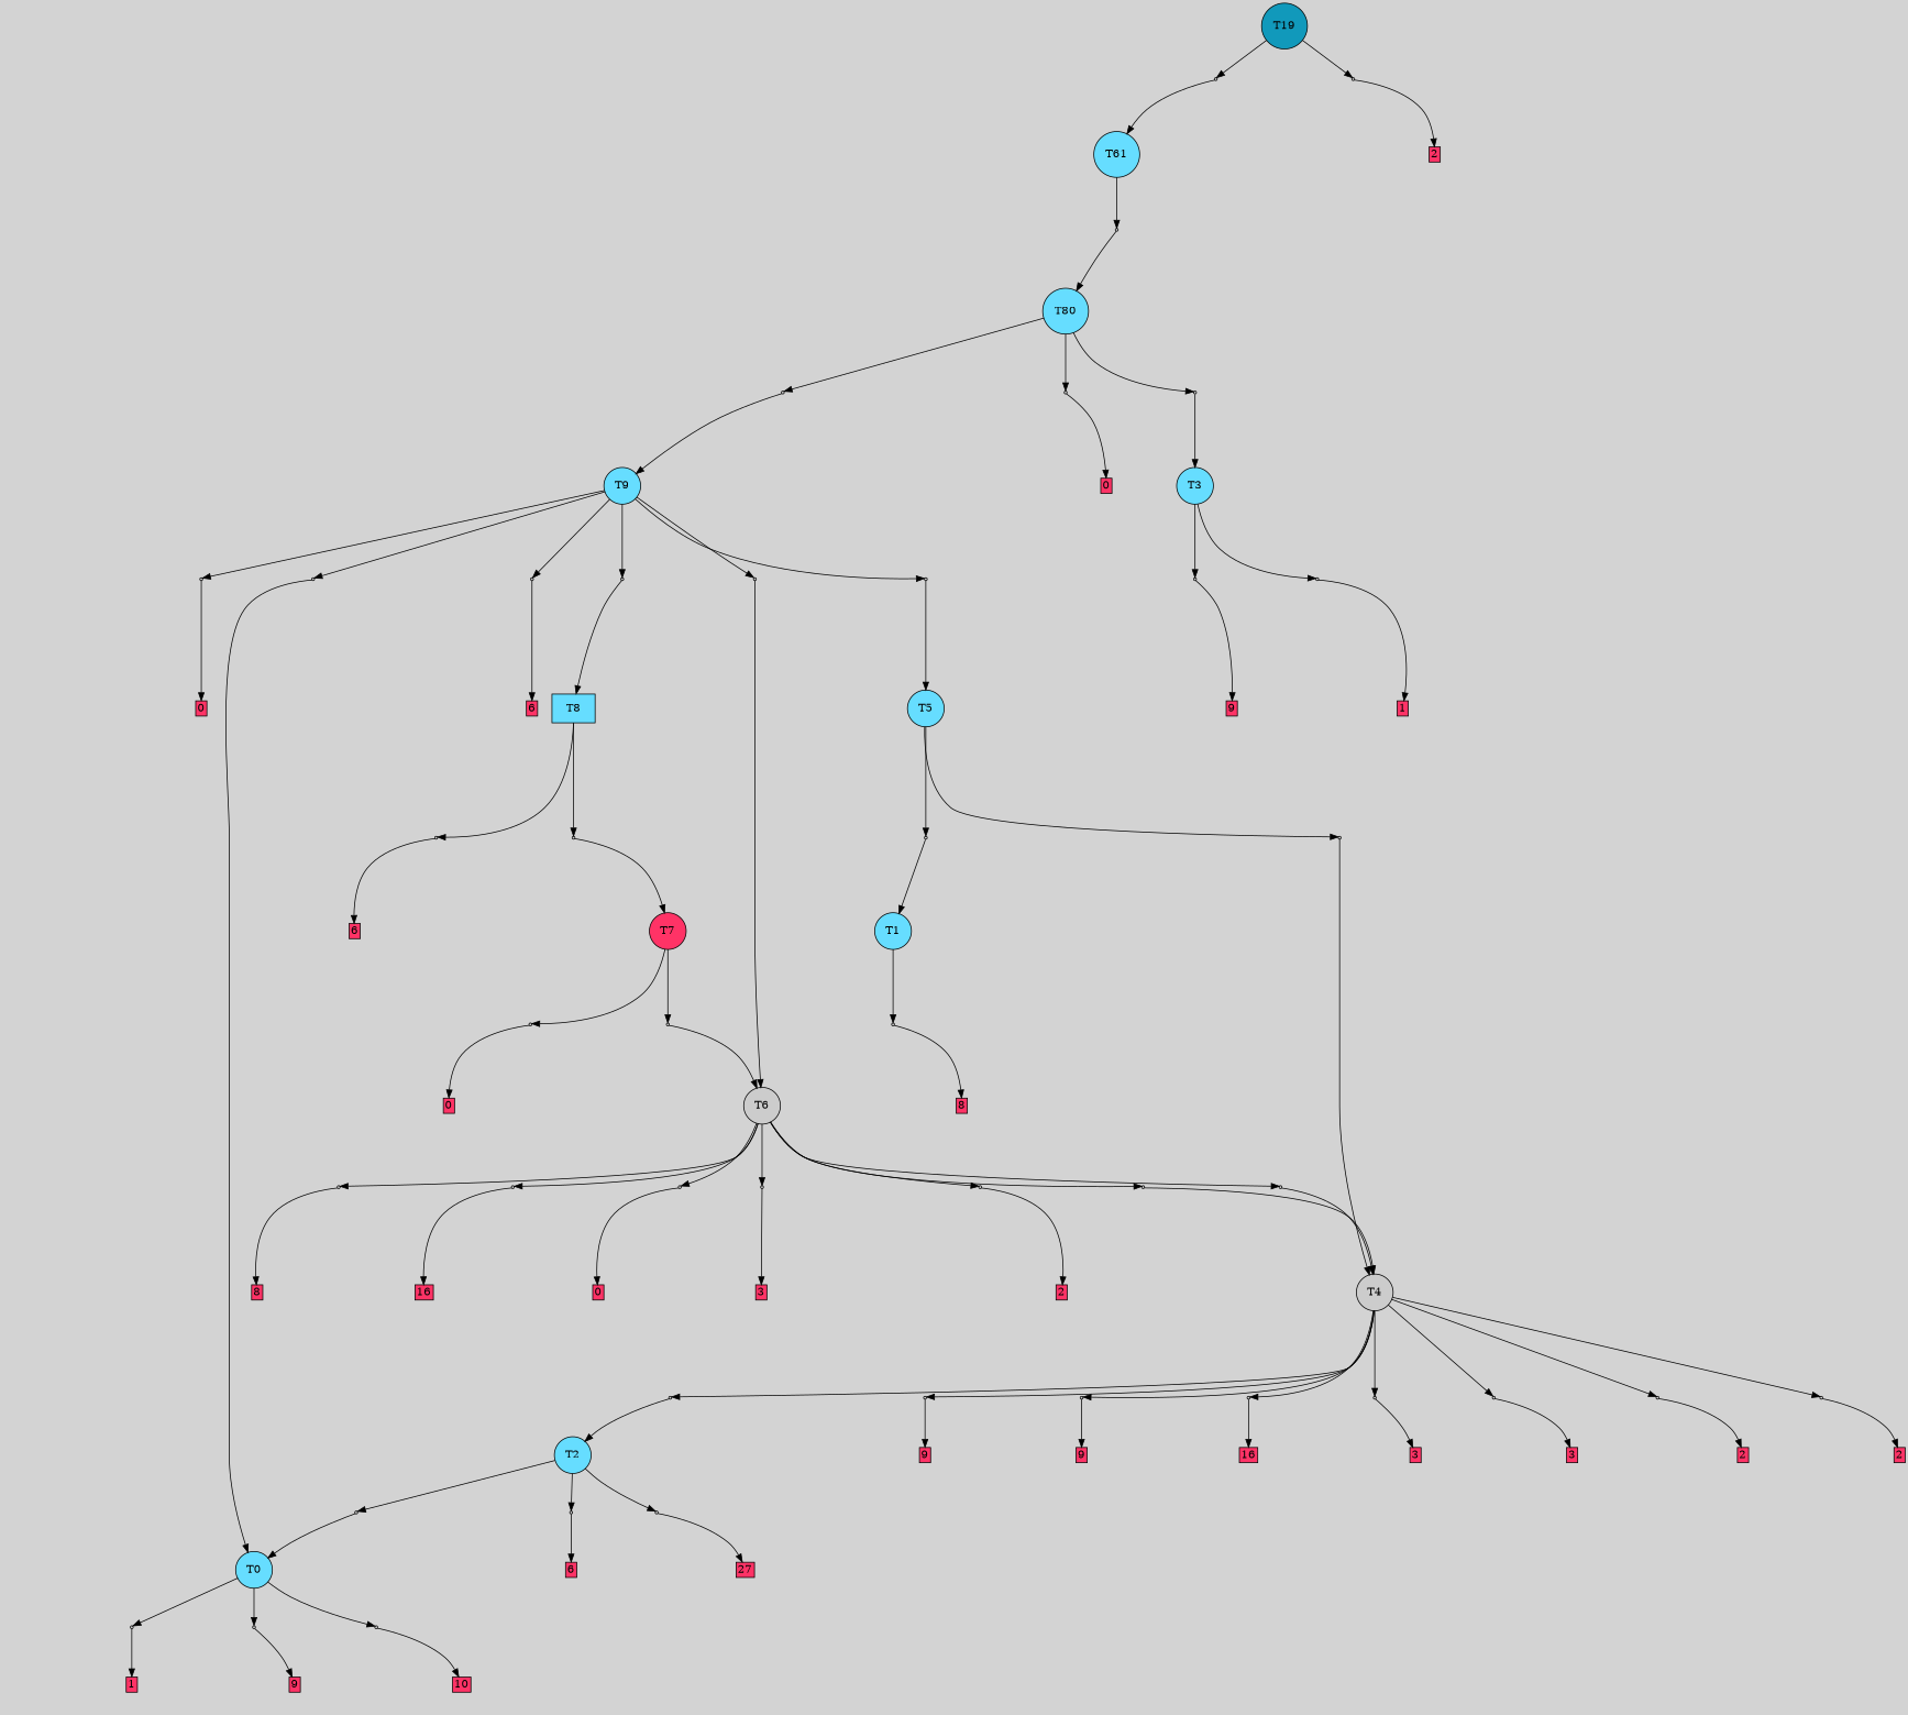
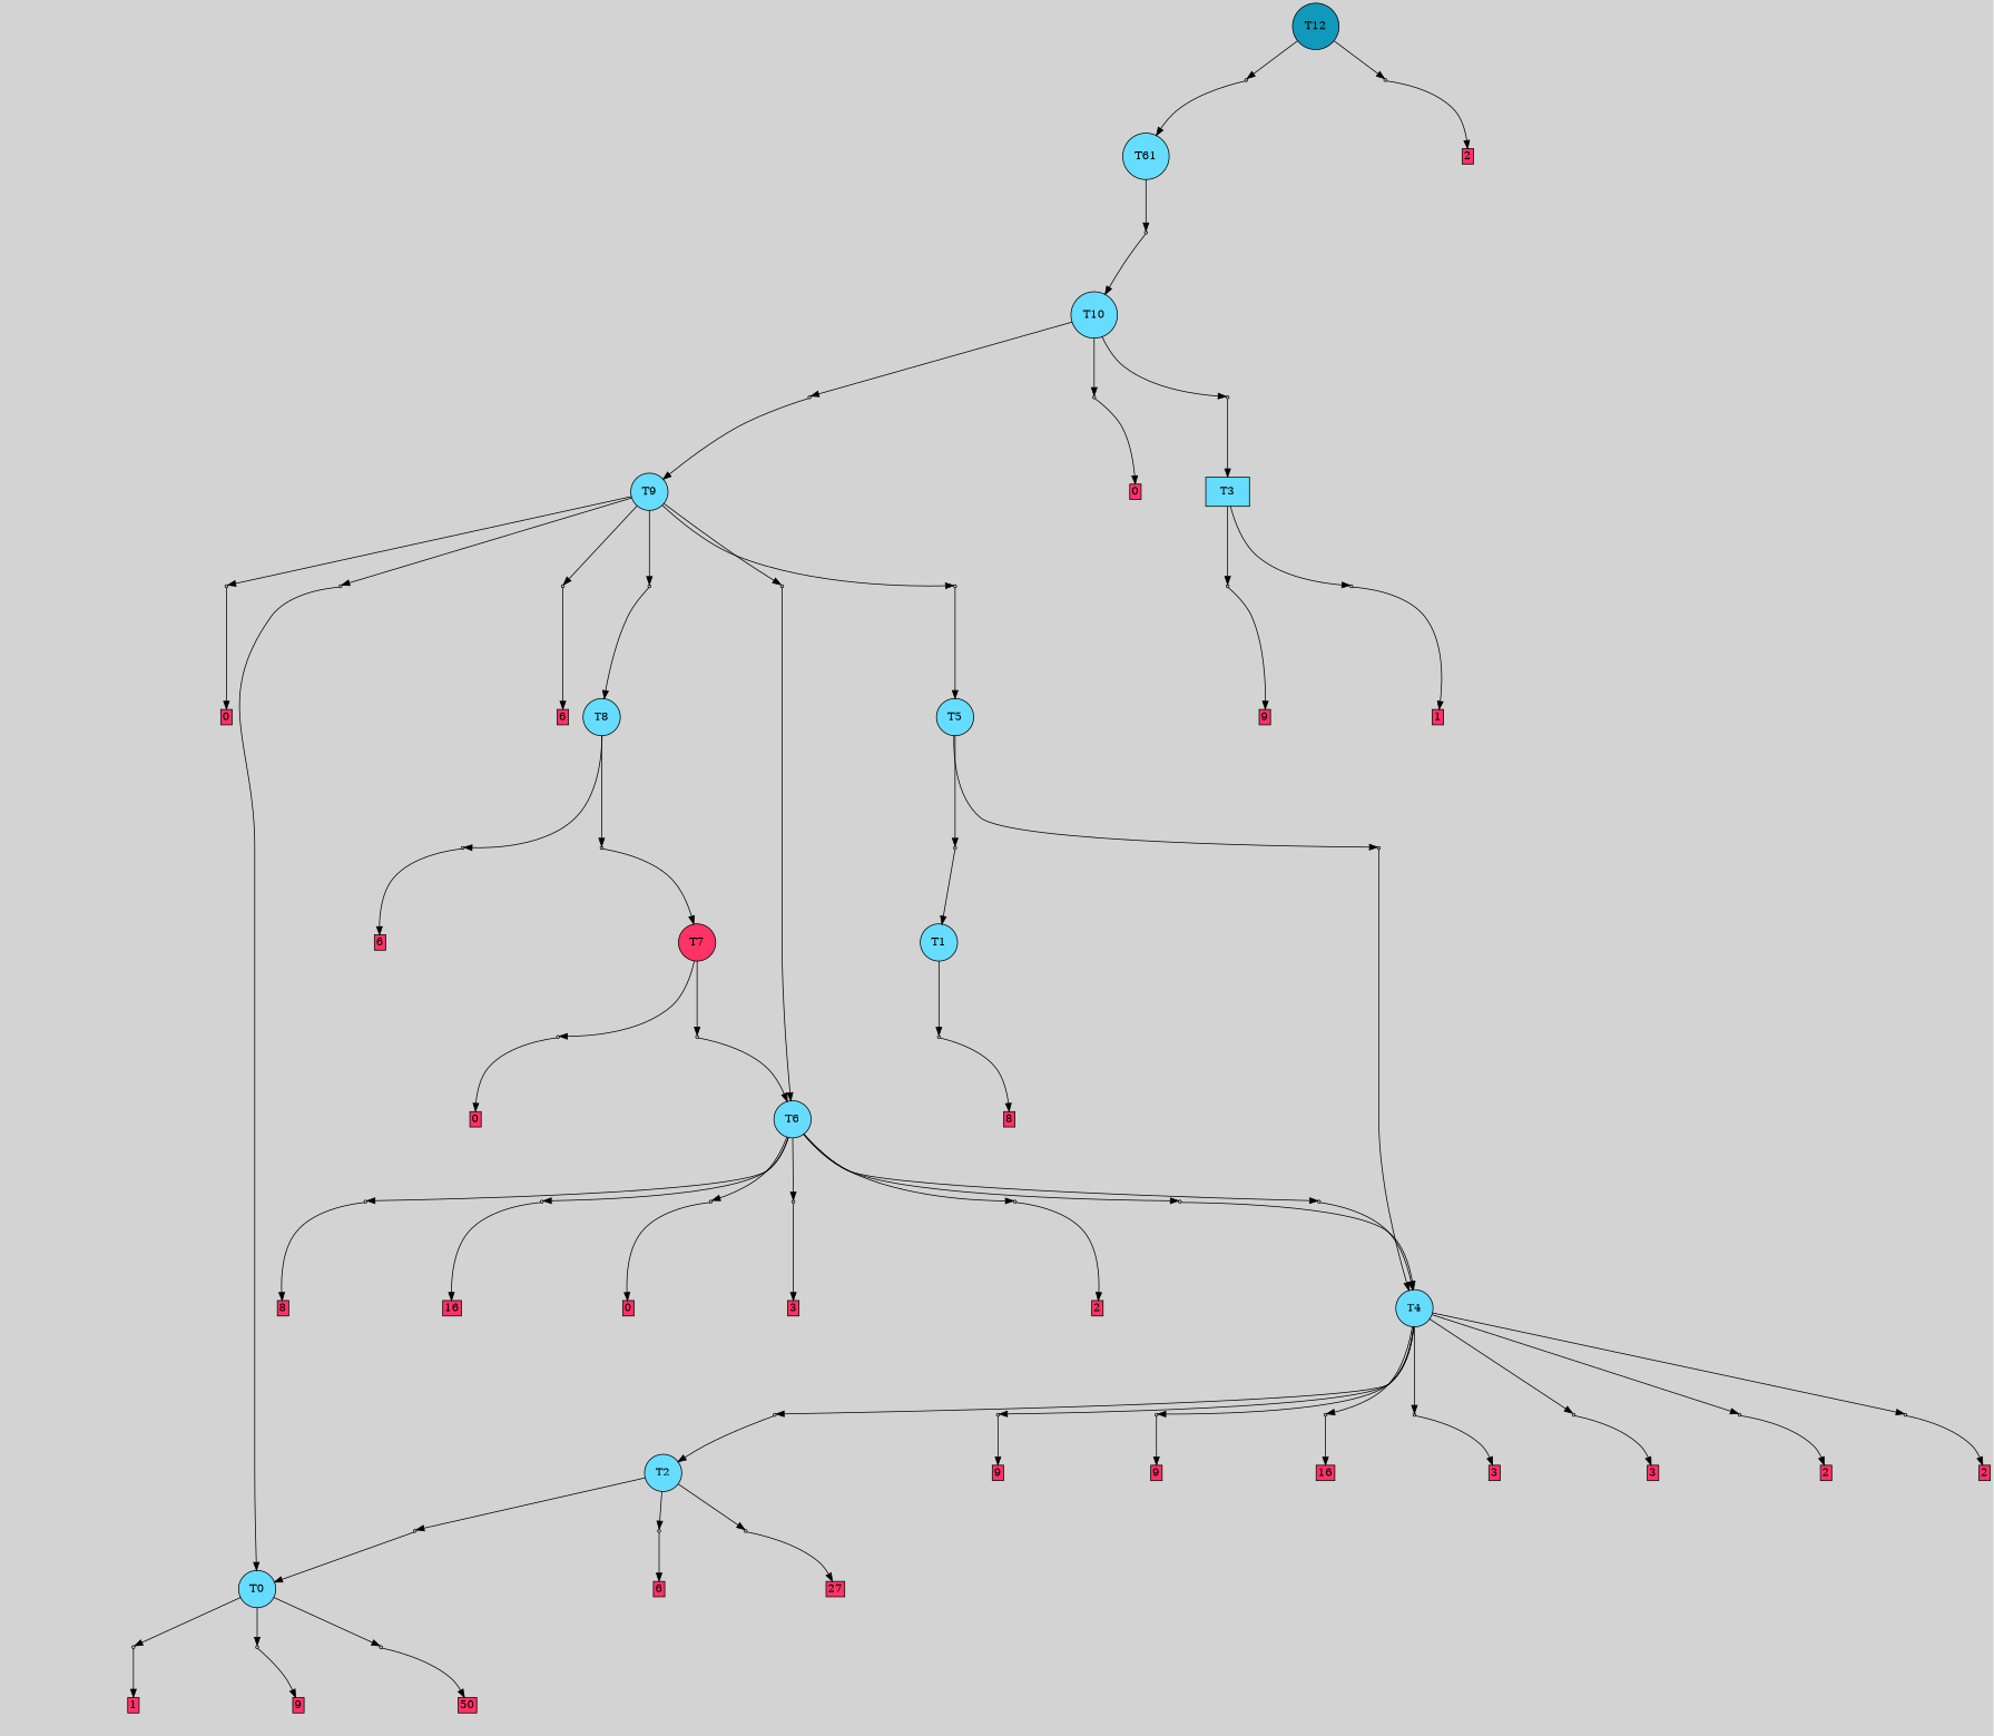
  digraph {
    bgcolor=lightgray
    node [shape=box style=filled]
-   T12 [fillcolor="#1199bb" shape=circle label=T19]
+   T12 [fillcolor="#1199bb" shape=circle]
    P40 [fillcolor="#cccccc" shape=point]
    P41 [fillcolor="#cccccc" shape=point]
    T0 [fillcolor="#66ddff" shape=circle]
    P0 [fillcolor="#cccccc" shape=point]
    P1 [fillcolor="#cccccc" shape=point]
    P2 [fillcolor="#cccccc" shape=point]
    n8 [label="7|0&1|84#1|594&#92;n" style=invis]
    n9 [fillcolor="#ff3366" height=0 label=1 margin=0.03 width=0]
    n10 [label="7|7&1|771#0|106&#92;n2|1&0|1143#1|406&#92;n6|0&0|929#0|958&#92;n" style=invis]
    n11 [fillcolor="#ff3366" height=0 label=9 margin=0.03 width=0]
    n12 [label="2|0&1|335#1|460&#92;n1|3&1|1236#0|448&#92;n0|0&0|219#1|1295&#92;n1|0&1|106#0|472&#92;n" style=invis]
-   n13 [fillcolor="#ff3366" height=0 label=10 margin=0.03 width=0]
+   n13 [fillcolor="#ff3366" height=0 label=50 margin=0.03 width=0]
    T1 [fillcolor="#66ddff" shape=circle]
    P3 [fillcolor="#cccccc" shape=point]
    n16 [label="0|5&0|746#0|333&#92;n7|0&0|621#1|457&#92;n4|0&1|957#0|1168&#92;n3|1&0|253#1|937&#92;n3|2&0|361#0|864&#92;n4|7&1|420#0|82&#92;n2|1&1|1176#1|1258&#92;n1|0&0|127#0|1137&#92;n" style=invis]
    n17 [fillcolor="#ff3366" height=0 label=8 margin=0.03 width=0]
    T2 [fillcolor="#66ddff" shape=circle]
    P4 [fillcolor="#cccccc" shape=point]
    P5 [fillcolor="#cccccc" shape=point]
    P6 [fillcolor="#cccccc" shape=point]
    n22 [label="7|3&1|217#0|191&#92;n1|7&1|1131#0|1251&#92;n3|0&0|647#1|820&#92;n4|0&0|856#1|997&#92;n" style=invis]
    n23 [fillcolor="#ff3366" height=0 label=27 margin=0.03 width=0]
    n24 [label="6|1&1|401#1|957&#92;n6|0&0|937#0|795&#92;n4|0&0|856#1|35&#92;n" style=invis]
    n25 [label="7|0&1|118#1|53&#92;n3|0&1|976#0|984&#92;n" style=invis]
    n26 [fillcolor="#ff3366" height=0 label=6 margin=0.03 width=0]
-   T3 [fillcolor="#66ddff" shape=circle]
+   T3 [fillcolor="#66ddff"]
    P7 [fillcolor="#cccccc" shape=point]
    P8 [fillcolor="#cccccc" shape=point]
    n30 [label="4|0&1|79#1|204&#92;n" style=invis]
    n31 [fillcolor="#ff3366" height=0 label=9 margin=0.03 width=0]
    n32 [label="0|3&1|1049#1|358&#92;n7|0&1|741#1|261&#92;n6|5&0|1184#1|957&#92;n4|1&1|676#1|430&#92;n3|7&0|1201#0|1053&#92;n7|5&0|976#1|541&#92;n1|1&0|415#0|83&#92;n0|0&0|813#1|1098&#92;n4|2&0|40#1|764&#92;n3|0&0|434#0|1201&#92;n" style=invis]
    n33 [fillcolor="#ff3366" height=0 label=1 margin=0.03 width=0]
-   T4 [fillcolor="#cccccc" shape=circle]
+   T4 [fillcolor="#66ddff" shape=circle]
    P9 [fillcolor="#cccccc" shape=point]
    P10 [fillcolor="#cccccc" shape=point]
    P11 [fillcolor="#cccccc" shape=point]
    P12 [fillcolor="#cccccc" shape=point]
    P13 [fillcolor="#cccccc" shape=point]
    P14 [fillcolor="#cccccc" shape=point]
    P15 [fillcolor="#cccccc" shape=point]
    P16 [fillcolor="#cccccc" shape=point]
    n43 [label="1|0&1|1197#1|1090&#92;n" style=invis]
    n44 [fillcolor="#ff3366" height=0 label=2 margin=0.03 width=0]
    n45 [label="3|0&1|783#1|43&#92;n1|0&0|312#1|508&#92;n" style=invis]
    n46 [fillcolor="#ff3366" height=0 label=2 margin=0.03 width=0]
    n47 [label="7|5&1|671#0|1258&#92;n2|3&0|381#1|145&#92;n1|0&0|907#1|1046&#92;n" style=invis]
    n48 [label="0|0&1|869#1|259&#92;n" style=invis]
    n49 [fillcolor="#ff3366" height=0 label=9 margin=0.03 width=0]
    n50 [label="6|3&1|463#0|91&#92;n1|5&0|243#0|241&#92;n1|1&0|237#1|568&#92;n1|0&0|897#0|737&#92;n" style=invis]
    n51 [fillcolor="#ff3366" height=0 label=9 margin=0.03 width=0]
    n52 [label="3|0&1|607#1|439&#92;n5|4&1|902#1|905&#92;n1|0&0|452#0|1024&#92;n" style=invis]
    n53 [fillcolor="#ff3366" height=0 label=16 margin=0.03 width=0]
    n54 [label="3|2&1|858#1|646&#92;n6|3&0|402#1|22&#92;n0|6&0|867#1|855&#92;n0|0&1|1080#0|310&#92;n" style=invis]
    n55 [fillcolor="#ff3366" height=0 label=3 margin=0.03 width=0]
    n56 [label="3|2&1|858#1|646&#92;n4|4&0|690#1|495&#92;n1|0&1|485#1|521&#92;n3|0&0|452#0|608&#92;n" style=invis]
    n57 [fillcolor="#ff3366" height=0 label=3 margin=0.03 width=0]
    T5 [fillcolor="#66ddff" shape=circle]
    P17 [fillcolor="#cccccc" shape=point]
    P18 [fillcolor="#cccccc" shape=point]
    n61 [label="3|3&1|684#0|479&#92;n3|0&0|1099#1|126&#92;n" style=invis]
    n62 [label="5|1&1|251#0|501&#92;n1|5&1|830#0|1217&#92;n1|0&1|233#1|1243&#92;n4|2&0|456#1|933&#92;n7|0&0|621#1|1167&#92;n3|5&0|1192#1|989&#92;n0|4&0|1181#0|813&#92;n3|0&0|1074#0|84&#92;n" style=invis]
-   T6 [fillcolor="#cccccc" shape=circle]
+   T6 [fillcolor="#66ddff" shape=circle]
    P19 [fillcolor="#cccccc" shape=point]
    P20 [fillcolor="#cccccc" shape=point]
    P21 [fillcolor="#cccccc" shape=point]
    P22 [fillcolor="#cccccc" shape=point]
    P23 [fillcolor="#cccccc" shape=point]
    P24 [fillcolor="#cccccc" shape=point]
    P25 [fillcolor="#cccccc" shape=point]
    n71 [label="5|1&1|251#0|501&#92;n1|5&1|830#0|1217&#92;n1|0&1|233#1|1243&#92;n4|2&0|456#1|933&#92;n7|0&0|621#1|1167&#92;n3|5&0|1192#1|989&#92;n0|4&0|1181#0|813&#92;n3|0&0|1074#0|84&#92;n" style=invis]
    n72 [label="7|0&1|126#0|1171&#92;n" style=invis]
    n73 [fillcolor="#ff3366" height=0 label=2 margin=0.03 width=0]
    n74 [label="7|6&0|513#1|412&#92;n1|4&0|1222#1|563&#92;n7|0&0|4#1|467&#92;n" style=invis]
    n75 [label="3|6&1|384#1|773&#92;n3|6&1|133#0|478&#92;n1|1&0|1158#1|73&#92;n2|7&0|105#1|593&#92;n1|0&0|127#0|1137&#92;n" style=invis]
    n76 [fillcolor="#ff3366" height=0 label=8 margin=0.03 width=0]
    n77 [label="3|1&1|524#1|364&#92;n4|6&1|975#0|369&#92;n4|0&0|1310#1|708&#92;n7|6&0|40#0|1020&#92;n5|7&1|618#0|856&#92;n5|1&0|311#1|26&#92;n1|1&0|566#0|161&#92;n3|2&1|240#0|881&#92;n6|6&0|490#0|820&#92;n2|0&1|355#1|438&#92;n1|1&0|1326#0|1240&#92;n4|0&0|721#1|110&#92;n" style=invis]
    n78 [fillcolor="#ff3366" height=0 label=16 margin=0.03 width=0]
    n79 [label="1|0&0|201#1|241&#92;n7|2&0|1080#0|808&#92;n7|0&0|1202#0|924&#92;n" style=invis]
    n80 [fillcolor="#ff3366" height=0 label=0 margin=0.03 width=0]
    n81 [label="7|6&1|445#1|1196&#92;n5|2&1|514#0|916&#92;n0|0&1|581#0|1058&#92;n1|0&0|936#0|422&#92;n" style=invis]
    n82 [fillcolor="#ff3366" height=0 label=3 margin=0.03 width=0]
    T7 [fillcolor="#ff3366" shape=circle]
    P26 [fillcolor="#cccccc" shape=point]
    P27 [fillcolor="#cccccc" shape=point]
    n86 [label="3|3&1|684#0|479&#92;n3|0&0|1099#1|126&#92;n" style=invis]
    n87 [label="1|0&0|201#1|241&#92;n7|2&0|1080#0|808&#92;n7|2&0|1290#0|547&#92;n7|0&0|1202#0|924&#92;n" style=invis]
    n88 [fillcolor="#ff3366" height=0 label=0 margin=0.03 width=0]
-   T8 [fillcolor="#66ddff"]
+   T8 [fillcolor="#66ddff" shape=circle]
    P28 [fillcolor="#cccccc" shape=point]
    P29 [fillcolor="#cccccc" shape=point]
    n92 [label="3|7&0|1215#1|52&#92;n3|3&1|684#0|479&#92;n3|0&0|1099#1|126&#92;n" style=invis]
    n93 [label="6|0&1|1162#0|837&#92;n4|3&0|880#1|1110&#92;n5|5&1|474#1|1220&#92;n7|2&1|345#1|1207&#92;n7|5&0|397#1|395&#92;n0|6&0|925#0|618&#92;n3|4&0|870#1|589&#92;n4|6&0|1284#0|467&#92;n1|2&1|25#0|726&#92;n7|0&0|250#0|1193&#92;n" style=invis]
    n94 [fillcolor="#ff3366" height=0 label=6 margin=0.03 width=0]
    T9 [fillcolor="#66ddff" shape=circle]
    P30 [fillcolor="#cccccc" shape=point]
    P31 [fillcolor="#cccccc" shape=point]
    P32 [fillcolor="#cccccc" shape=point]
    P33 [fillcolor="#cccccc" shape=point]
    P34 [fillcolor="#cccccc" shape=point]
    P35 [fillcolor="#cccccc" shape=point]
    n102 [label="7|2&1|345#1|1207&#92;n2|1&0|474#0|866&#92;n1|4&0|1329#1|627&#92;n0|3&1|14#1|636&#92;n4|6&0|1284#0|467&#92;n1|2&1|25#0|726&#92;n7|0&0|250#0|1193&#92;n" style=invis]
    n103 [fillcolor="#ff3366" height=0 label=6 margin=0.03 width=0]
    n104 [label="6|0&1|1164#1|988&#92;n2|1&0|624#1|1236&#92;n3|4&1|769#0|1129&#92;n1|0&0|1252#0|332&#92;n" style=invis]
    n105 [label="0|7&1|632#1|484&#92;n3|3&1|684#0|479&#92;n6|0&0|651#0|581&#92;n" style=invis]
    n106 [label="3|6&1|384#1|773&#92;n2|2&1|1029#0|600&#92;n0|3&1|1060#1|1214&#92;n2|4&1|553#0|1147&#92;n4|3&0|670#1|215&#92;n5|7&0|1154#0|210&#92;n3|4&0|108#1|267&#92;n1|1&0|988#0|1271&#92;n1|6&1|567#1|1155&#92;n1|6&0|1225#0|30&#92;n2|0&1|1150#0|123&#92;n1|1&0|1158#1|73&#92;n3|2&0|361#0|864&#92;n7|3&0|514#0|1010&#92;n3|7&1|808#0|931&#92;n1|0&0|127#0|1137&#92;n" style=invis]
    n107 [label="1|0&0|201#1|241&#92;n7|2&0|1080#0|808&#92;n7|0&0|1202#0|924&#92;n" style=invis]
    n108 [fillcolor="#ff3366" height=0 label=0 margin=0.03 width=0]
    n109 [label="6|4&1|452#1|589&#92;n6|1&1|1190#0|802&#92;n3|0&0|369#0|1172&#92;n" style=invis]
-   T10 [fillcolor="#66ddff" shape=circle label=T80]
+   T10 [fillcolor="#66ddff" shape=circle]
    P36 [fillcolor="#cccccc" shape=point]
    P37 [fillcolor="#cccccc" shape=point]
    P38 [fillcolor="#cccccc" shape=point]
    n114 [label="3|2&1|126#0|751&#92;n6|0&0|1026#0|1239&#92;n" style=invis]
    n115 [label="5|3&1|1285#0|771&#92;n4|1&1|588#1|188&#92;n1|0&0|201#1|241&#92;n2|4&0|419#0|1096&#92;n2|1&1|327#1|1059&#92;n2|5&0|537#0|668&#92;n7|0&0|581#0|401&#92;n" style=invis]
    n116 [fillcolor="#ff3366" height=0 label=0 margin=0.03 width=0]
    n117 [label="0|3&1|1060#1|1214&#92;n2|4&1|553#0|1147&#92;n3|4&0|108#1|267&#92;n1|6&1|567#1|1155&#92;n1|4&0|860#1|287&#92;n0|2&0|478#0|324&#92;n1|1&0|26#1|73&#92;n7|3&0|514#0|1010&#92;n3|7&1|808#0|931&#92;n1|0&0|127#0|1137&#92;n" style=invis]
    n118 [fillcolor="#66ddff" label=T61 shape=circle]
    P39 [fillcolor="#cccccc" shape=point]
    n120 [label="7|6&0|369#1|277&#92;n2|4&1|1203#1|988&#92;n2|2&1|1112#1|1103&#92;n1|3&0|366#0|942&#92;n2|3&0|946#0|1171&#92;n2|2&0|43#0|197&#92;n3|3&1|552#0|26&#92;n2|0&0|940#0|1211&#92;n" style=invis]
    n121 [label="0|5&1|1180#0|114&#92;n2|4&1|1203#1|988&#92;n1|3&0|366#0|942&#92;n2|3&0|972#0|1171&#92;n2|2&0|43#0|197&#92;n3|3&1|552#0|26&#92;n2|0&0|940#0|1211&#92;n" style=invis]
    n122 [label="0|7&1|895#1|941&#92;n6|4&0|719#0|490&#92;n3|0&1|357#0|1324&#92;n2|7&0|688#0|696&#92;n3|0&0|447#1|954&#92;n" style=invis]
    n123 [fillcolor="#ff3366" height=0 label=2 margin=0.03 width=0]
    subgraph sub_1 {
      rank=same
      T12
    }
    T12 -> P40
    T12 -> P41
    P40 -> n118
    P40 -> n121 [style=invis]
    P41 -> n122 [style=invis]
    P41 -> n123
    T0 -> P0
    T0 -> P1
    T0 -> P2
    P0 -> n8 [style=invis]
    P0 -> n9
    P1 -> n10 [style=invis]
    P1 -> n11
    P2 -> n12 [style=invis]
    P2 -> n13
    T1 -> P3
    P3 -> n16 [style=invis]
    P3 -> n17
    T2 -> P4
    T2 -> P5
    T2 -> P6
    P4 -> n22 [style=invis]
    P4 -> n23
    P5 -> T0
    P5 -> n24 [style=invis]
    P6 -> n25 [style=invis]
    P6 -> n26
    T3 -> P7
    T3 -> P8
    P7 -> n30 [style=invis]
    P7 -> n31
    P8 -> n32 [style=invis]
    P8 -> n33
    T4 -> P9
    T4 -> P10
    T4 -> P11
    T4 -> P12
    T4 -> P13
    T4 -> P14
    T4 -> P15
    T4 -> P16
    P9 -> n43 [style=invis]
    P9 -> n44
    P10 -> n45 [style=invis]
    P10 -> n46
    P11 -> T2
    P11 -> n47 [style=invis]
    P12 -> n48 [style=invis]
    P12 -> n49
    P13 -> n50 [style=invis]
    P13 -> n51
    P14 -> n52 [style=invis]
    P14 -> n53
    P15 -> n54 [style=invis]
    P15 -> n55
    P16 -> n56 [style=invis]
    P16 -> n57
    T5 -> P17
    T5 -> P18
    P17 -> T1
    P17 -> n61 [style=invis]
    P18 -> T4
    P18 -> n62 [style=invis]
    T6 -> P19
    T6 -> P20
    T6 -> P21
    T6 -> P22
    T6 -> P23
    T6 -> P24
    T6 -> P25
    P19 -> T4
    P19 -> n71 [style=invis]
    P20 -> n72 [style=invis]
    P20 -> n73
    P21 -> T4
    P21 -> n74 [style=invis]
    P22 -> n75 [style=invis]
    P22 -> n76
    P23 -> n77 [style=invis]
    P23 -> n78
    P24 -> n79 [style=invis]
    P24 -> n80
    P25 -> n81 [style=invis]
    P25 -> n82
    T7 -> P26
    T7 -> P27
    P26 -> T6
    P26 -> n86 [style=invis]
    P27 -> n87 [style=invis]
    P27 -> n88
    T8 -> P28
    T8 -> P29
    P28 -> T7
    P28 -> n92 [style=invis]
    P29 -> n93 [style=invis]
    P29 -> n94
    T9 -> P30
    T9 -> P31
    T9 -> P32
    T9 -> P33
    T9 -> P34
    T9 -> P35
    P30 -> n102 [style=invis]
    P30 -> n103
    P31 -> T8
    P31 -> n104 [style=invis]
    P32 -> T6
    P32 -> n105 [style=invis]
    P33 -> T5
    P33 -> n106 [style=invis]
    P34 -> n107 [style=invis]
    P34 -> n108
    P35 -> T0
    P35 -> n109 [style=invis]
    T10 -> P36
    T10 -> P37
    T10 -> P38
    P36 -> T9
    P36 -> n114 [style=invis]
    P37 -> n115 [style=invis]
    P37 -> n116
    P38 -> T3
    P38 -> n117 [style=invis]
    n118 -> P39
    P39 -> T10
    P39 -> n120 [style=invis]
  }
